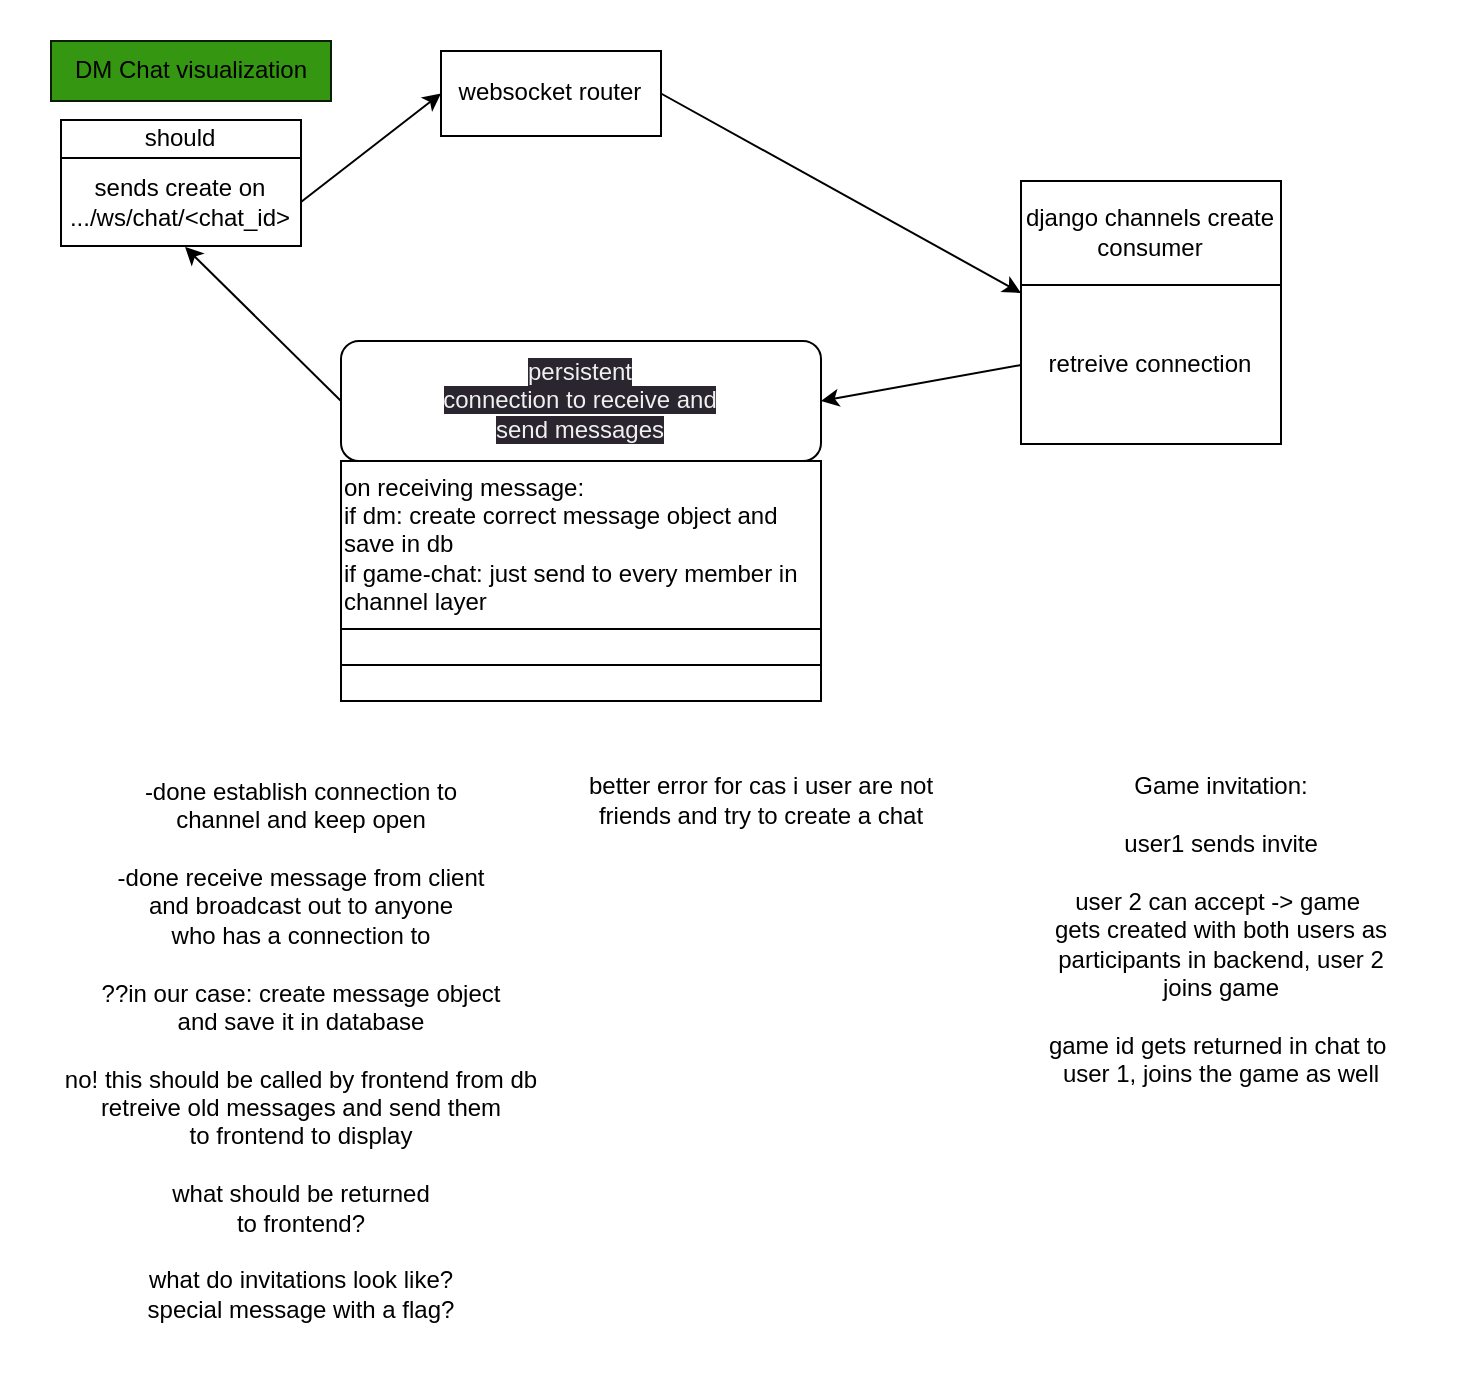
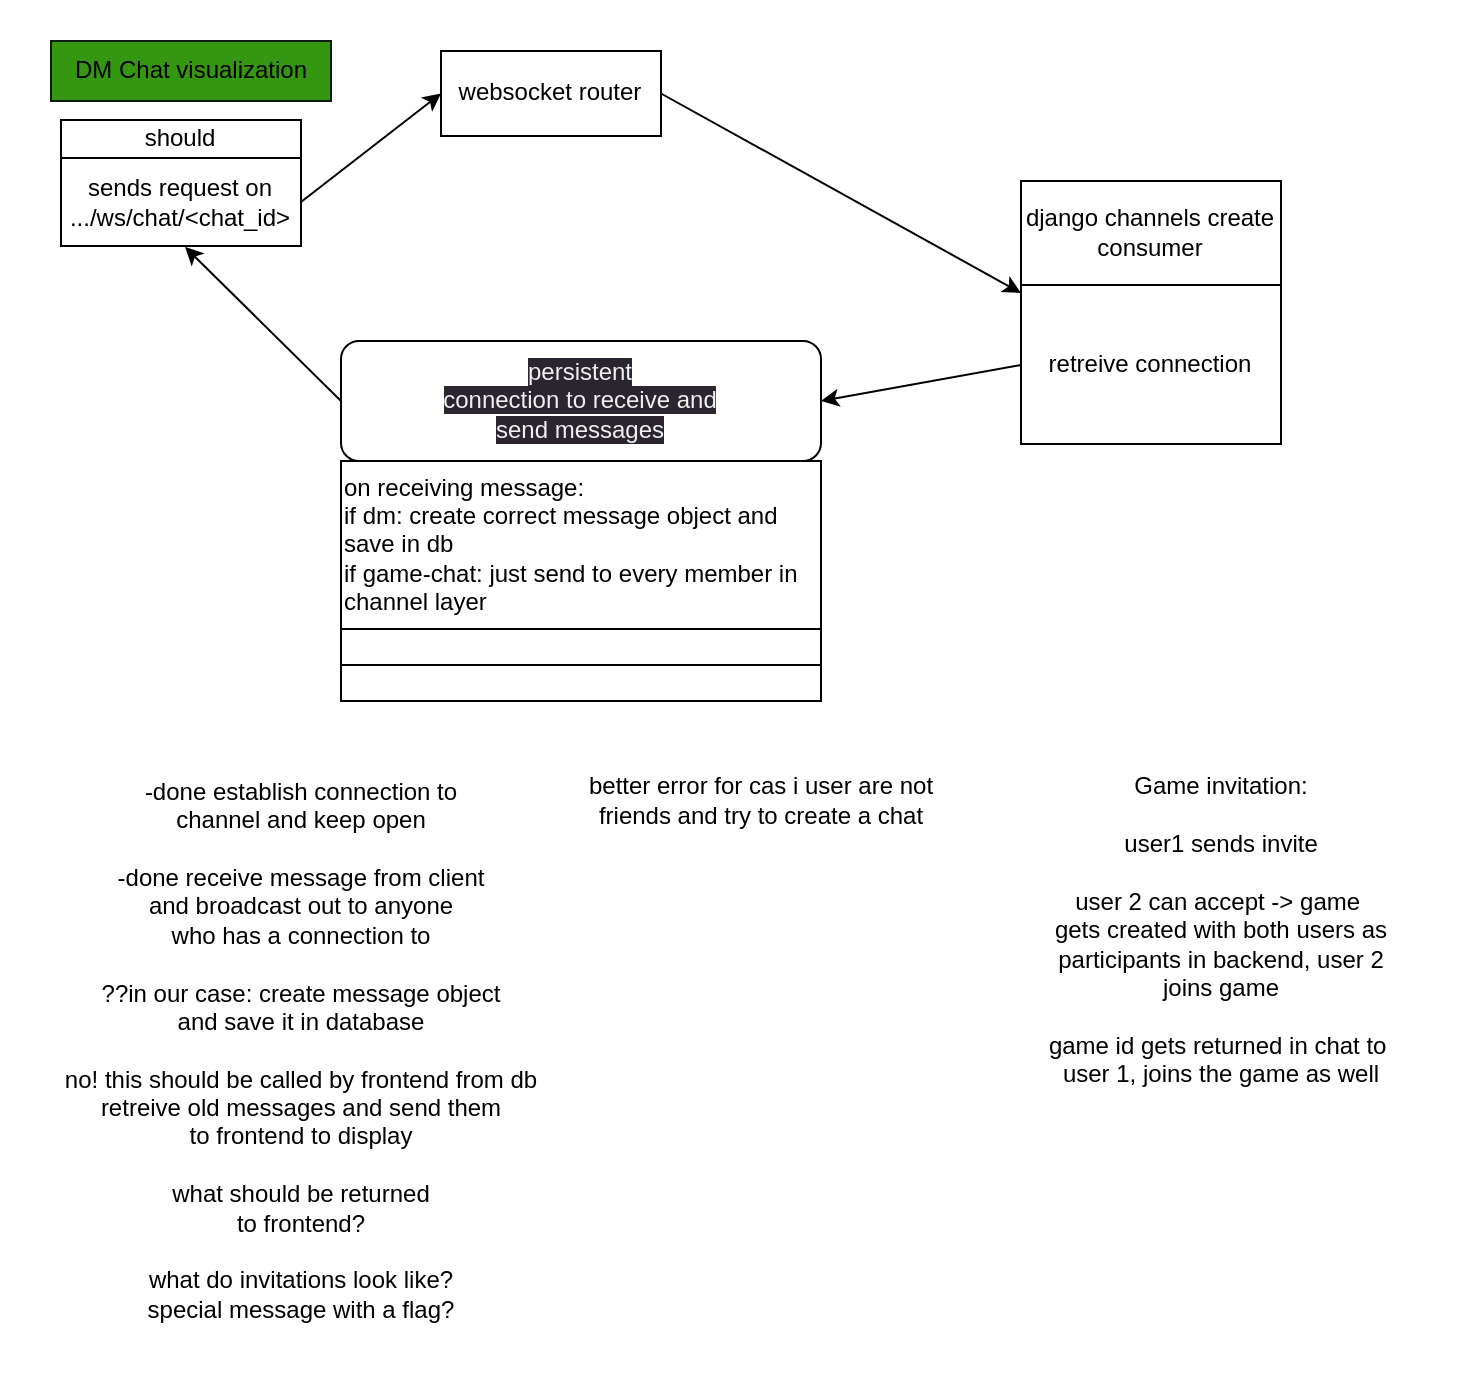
  <mxCell id="0" />
  <mxCell id="1" parent="0" />
  <mxCell id="2" style="edgeStyle=none;html=1;exitX=1;exitY=0.5;exitDx=0;exitDy=0;entryX=0;entryY=0.5;entryDx=0;entryDy=0;" parent="1" source="8" target="4" edge="1"><mxGeometry relative="1" as="geometry"><mxPoint x="250" y="120" as="targetPoint" /><mxPoint x="180" y="120" as="sourcePoint" /></mxGeometry></mxCell>
  <mxCell id="3" style="edgeStyle=none;html=1;exitX=1;exitY=0.5;exitDx=0;exitDy=0;" parent="1" source="4" target="13" edge="1"><mxGeometry relative="1" as="geometry"><mxPoint x="440" y="120.005" as="targetPoint" /></mxGeometry></mxCell>
  <mxCell id="4" value="websocket router" style="whiteSpace=wrap;html=1;shadow=0;" parent="1" vertex="1"><mxGeometry x="220" y="25" width="110" height="42.5" as="geometry" /></mxCell>
  <mxCell id="5" value="" style="shape=table;startSize=0;container=1;collapsible=0;childLayout=tableLayout;shadow=0;" parent="1" vertex="1"><mxGeometry x="30" y="59.5" width="120" height="63" as="geometry" /></mxCell>
  <mxCell id="6" value="" style="shape=tableRow;horizontal=0;startSize=0;swimlaneHead=0;swimlaneBody=0;top=0;left=0;bottom=0;right=0;collapsible=0;dropTarget=0;fillColor=none;points=[[0,0.5],[1,0.5]];portConstraint=eastwest;shadow=0;" parent="5" vertex="1"><mxGeometry width="120" height="19" as="geometry" /></mxCell>
  <mxCell id="7" value="should" style="shape=partialRectangle;html=1;whiteSpace=wrap;connectable=0;overflow=hidden;fillColor=none;top=0;left=0;bottom=0;right=0;pointerEvents=1;shadow=0;" parent="6" vertex="1"><mxGeometry width="120" height="19" as="geometry"><mxRectangle width="120" height="19" as="alternateBounds" /></mxGeometry></mxCell>
  <mxCell id="8" value="" style="shape=tableRow;horizontal=0;startSize=0;swimlaneHead=0;swimlaneBody=0;top=0;left=0;bottom=0;right=0;collapsible=0;dropTarget=0;fillColor=none;points=[[0,0.5],[1,0.5]];portConstraint=eastwest;shadow=0;" parent="5" vertex="1"><mxGeometry y="19" width="120" height="44" as="geometry" /></mxCell>
- <mxCell id="9" value="sends create on .../ws/chat/&amp;lt;chat_id&amp;gt;" style="shape=partialRectangle;html=1;whiteSpace=wrap;connectable=0;overflow=hidden;fillColor=none;top=0;left=0;bottom=0;right=0;pointerEvents=1;shadow=0;" parent="8" vertex="1"><mxGeometry width="120" height="44" as="geometry"><mxRectangle width="120" height="44" as="alternateBounds" /></mxGeometry></mxCell>
+ <mxCell id="9" value="sends request on .../ws/chat/&amp;lt;chat_id&amp;gt;" style="shape=partialRectangle;html=1;whiteSpace=wrap;connectable=0;overflow=hidden;fillColor=none;top=0;left=0;bottom=0;right=0;pointerEvents=1;shadow=0;" parent="8" vertex="1"><mxGeometry width="120" height="44" as="geometry"><mxRectangle width="120" height="44" as="alternateBounds" /></mxGeometry></mxCell>
  <mxCell id="10" value="" style="shape=table;startSize=0;container=1;collapsible=0;childLayout=tableLayout;shadow=0;" parent="1" vertex="1"><mxGeometry x="510" y="90" width="130" height="131.5" as="geometry" /></mxCell>
  <mxCell id="11" value="" style="shape=tableRow;horizontal=0;startSize=0;swimlaneHead=0;swimlaneBody=0;top=0;left=0;bottom=0;right=0;collapsible=0;dropTarget=0;fillColor=none;points=[[0,0.5],[1,0.5]];portConstraint=eastwest;shadow=0;" parent="10" vertex="1"><mxGeometry width="130" height="52" as="geometry" /></mxCell>
  <mxCell id="12" value="django channels create consumer" style="shape=partialRectangle;html=1;whiteSpace=wrap;connectable=0;overflow=hidden;fillColor=none;top=0;left=0;bottom=0;right=0;pointerEvents=1;shadow=0;" parent="11" vertex="1"><mxGeometry width="130" height="52" as="geometry"><mxRectangle width="130" height="52" as="alternateBounds" /></mxGeometry></mxCell>
  <mxCell id="13" value="" style="shape=tableRow;horizontal=0;startSize=0;swimlaneHead=0;swimlaneBody=0;top=0;left=0;bottom=0;right=0;collapsible=0;dropTarget=0;fillColor=none;points=[[0,0.5],[1,0.5]];portConstraint=eastwest;shadow=0;" parent="10" vertex="1"><mxGeometry y="52" width="130" height="80" as="geometry" /></mxCell>
  <mxCell id="14" value="retreive connection" style="shape=partialRectangle;html=1;whiteSpace=wrap;connectable=0;overflow=hidden;fillColor=none;top=0;left=0;bottom=0;right=0;pointerEvents=1;shadow=0;" parent="13" vertex="1"><mxGeometry width="130" height="80" as="geometry"><mxRectangle width="130" height="80" as="alternateBounds" /></mxGeometry></mxCell>
  <mxCell id="15" value="-done establish connection to&lt;br&gt;channel and keep open&lt;br&gt;&lt;br&gt;-done receive message from client&lt;br&gt;and broadcast out to anyone&lt;br&gt;who has a connection to&lt;br&gt;&lt;br&gt;??in our case: create message object&lt;br&gt;and save it in database&lt;br&gt;&lt;br&gt;no! this should be called by frontend from db&lt;br&gt;retreive old messages and send them&lt;br&gt;to frontend to display&lt;br&gt;&lt;br&gt;what should be returned&lt;br&gt;to frontend?&lt;br&gt;&lt;br&gt;what do invitations look like? &lt;br&gt;special message with a flag?" style="text;html=1;align=center;verticalAlign=middle;resizable=0;points=[];autosize=1;strokeColor=none;fillColor=none;shadow=0;" parent="1" vertex="1"><mxGeometry x="20" y="380" width="260" height="290" as="geometry" /></mxCell>
  <mxCell id="16" value="DM Chat visualization" style="text;html=1;align=center;verticalAlign=middle;resizable=0;points=[];autosize=1;strokeColor=#0C1D07;fillColor=#349611;" parent="1" vertex="1"><mxGeometry x="25" y="20" width="140" height="30" as="geometry" /></mxCell>
  <mxCell id="17" style="edgeStyle=none;html=1;exitX=0;exitY=0.5;exitDx=0;exitDy=0;entryX=0.517;entryY=1.011;entryDx=0;entryDy=0;entryPerimeter=0;startArrow=none;" parent="1" source="18" target="8" edge="1"><mxGeometry relative="1" as="geometry"><Array as="points" /><mxPoint x="410" y="201.5" as="sourcePoint" /></mxGeometry></mxCell>
  <mxCell id="18" value="&lt;span style=&quot;color: rgb(240, 240, 240); font-family: Helvetica; font-size: 12px; font-style: normal; font-variant-ligatures: normal; font-variant-caps: normal; font-weight: 400; letter-spacing: normal; orphans: 2; text-align: center; text-indent: 0px; text-transform: none; widows: 2; word-spacing: 0px; -webkit-text-stroke-width: 0px; background-color: rgb(42, 37, 47); text-decoration-thickness: initial; text-decoration-style: initial; text-decoration-color: initial; float: none; display: inline !important;&quot;&gt;persistent&lt;/span&gt;&lt;br style=&quot;border-color: rgb(0, 0, 0); color: rgb(240, 240, 240); font-family: Helvetica; font-size: 12px; font-style: normal; font-variant-ligatures: normal; font-variant-caps: normal; font-weight: 400; letter-spacing: normal; orphans: 2; text-align: center; text-indent: 0px; text-transform: none; widows: 2; word-spacing: 0px; -webkit-text-stroke-width: 0px; background-color: rgb(42, 37, 47); text-decoration-thickness: initial; text-decoration-style: initial; text-decoration-color: initial;&quot;&gt;&lt;span style=&quot;color: rgb(240, 240, 240); font-family: Helvetica; font-size: 12px; font-style: normal; font-variant-ligatures: normal; font-variant-caps: normal; font-weight: 400; letter-spacing: normal; orphans: 2; text-align: center; text-indent: 0px; text-transform: none; widows: 2; word-spacing: 0px; -webkit-text-stroke-width: 0px; background-color: rgb(42, 37, 47); text-decoration-thickness: initial; text-decoration-style: initial; text-decoration-color: initial; float: none; display: inline !important;&quot;&gt;connection to receive and&lt;/span&gt;&lt;br style=&quot;border-color: rgb(0, 0, 0); color: rgb(240, 240, 240); font-family: Helvetica; font-size: 12px; font-style: normal; font-variant-ligatures: normal; font-variant-caps: normal; font-weight: 400; letter-spacing: normal; orphans: 2; text-align: center; text-indent: 0px; text-transform: none; widows: 2; word-spacing: 0px; -webkit-text-stroke-width: 0px; background-color: rgb(42, 37, 47); text-decoration-thickness: initial; text-decoration-style: initial; text-decoration-color: initial;&quot;&gt;&lt;span style=&quot;color: rgb(240, 240, 240); font-family: Helvetica; font-size: 12px; font-style: normal; font-variant-ligatures: normal; font-variant-caps: normal; font-weight: 400; letter-spacing: normal; orphans: 2; text-align: center; text-indent: 0px; text-transform: none; widows: 2; word-spacing: 0px; -webkit-text-stroke-width: 0px; background-color: rgb(42, 37, 47); text-decoration-thickness: initial; text-decoration-style: initial; text-decoration-color: initial; float: none; display: inline !important;&quot;&gt;send messages&lt;/span&gt;" style="whiteSpace=wrap;html=1;rounded=1;" parent="1" vertex="1"><mxGeometry x="170" y="170" width="240" height="60" as="geometry" /></mxCell>
  <mxCell id="19" style="edgeStyle=none;html=1;exitX=0;exitY=0.5;exitDx=0;exitDy=0;entryX=1;entryY=0.5;entryDx=0;entryDy=0;" parent="1" source="13" target="18" edge="1"><mxGeometry relative="1" as="geometry" /></mxCell>
  <mxCell id="20" value="" style="shape=table;startSize=0;container=1;collapsible=0;childLayout=tableLayout;" parent="1" vertex="1"><mxGeometry x="170" y="230" width="240" height="120" as="geometry" /></mxCell>
  <mxCell id="21" value="" style="shape=tableRow;horizontal=0;startSize=0;swimlaneHead=0;swimlaneBody=0;top=0;left=0;bottom=0;right=0;collapsible=0;dropTarget=0;fillColor=none;points=[[0,0.5],[1,0.5]];portConstraint=eastwest;" parent="20" vertex="1"><mxGeometry width="240" height="84" as="geometry" /></mxCell>
  <mxCell id="22" value="on receiving message: &lt;br&gt;&lt;div style=&quot;&quot;&gt;&lt;span style=&quot;background-color: initial;&quot;&gt;if dm: create correct message object and save in db&lt;/span&gt;&lt;/div&gt;&lt;div style=&quot;&quot;&gt;&lt;span style=&quot;background-color: initial;&quot;&gt;if game-chat: just send to every member in&lt;br&gt;channel layer&lt;/span&gt;&lt;/div&gt;" style="shape=partialRectangle;html=1;whiteSpace=wrap;connectable=0;overflow=hidden;fillColor=none;top=0;left=0;bottom=0;right=0;pointerEvents=1;align=left;" parent="21" vertex="1"><mxGeometry width="240" height="84" as="geometry"><mxRectangle width="240" height="84" as="alternateBounds" /></mxGeometry></mxCell>
  <mxCell id="23" value="" style="shape=tableRow;horizontal=0;startSize=0;swimlaneHead=0;swimlaneBody=0;top=0;left=0;bottom=0;right=0;collapsible=0;dropTarget=0;fillColor=none;points=[[0,0.5],[1,0.5]];portConstraint=eastwest;" parent="20" vertex="1"><mxGeometry y="84" width="240" height="18" as="geometry" /></mxCell>
  <mxCell id="24" value="" style="shape=partialRectangle;html=1;whiteSpace=wrap;connectable=0;overflow=hidden;fillColor=none;top=0;left=0;bottom=0;right=0;pointerEvents=1;" parent="23" vertex="1"><mxGeometry width="240" height="18" as="geometry"><mxRectangle width="240" height="18" as="alternateBounds" /></mxGeometry></mxCell>
  <mxCell id="25" value="" style="shape=tableRow;horizontal=0;startSize=0;swimlaneHead=0;swimlaneBody=0;top=0;left=0;bottom=0;right=0;collapsible=0;dropTarget=0;fillColor=none;points=[[0,0.5],[1,0.5]];portConstraint=eastwest;" parent="20" vertex="1"><mxGeometry y="102" width="240" height="18" as="geometry" /></mxCell>
  <mxCell id="26" value="" style="shape=partialRectangle;html=1;whiteSpace=wrap;connectable=0;overflow=hidden;fillColor=none;top=0;left=0;bottom=0;right=0;pointerEvents=1;" parent="25" vertex="1"><mxGeometry width="240" height="18" as="geometry"><mxRectangle width="240" height="18" as="alternateBounds" /></mxGeometry></mxCell>
  <mxCell id="27" value="better error for cas i user are not&lt;br&gt;friends and try to create a chat" style="text;html=1;align=center;verticalAlign=middle;resizable=0;points=[];autosize=1;strokeColor=none;fillColor=none;" parent="1" vertex="1"><mxGeometry x="280" y="380" width="200" height="40" as="geometry" /></mxCell>
  <mxCell id="28" value="Game invitation:&lt;br&gt;&lt;br&gt;user1 sends invite&lt;br&gt;&lt;br&gt;user 2 can accept -&amp;gt; game&amp;nbsp;&lt;br&gt;gets created with both users as &lt;br&gt;participants in backend, user 2&lt;br&gt;joins game&lt;br&gt;&lt;br&gt;game id gets returned in chat to&amp;nbsp;&lt;br&gt;user 1, joins the game as well&lt;br&gt;" style="text;html=1;align=center;verticalAlign=middle;resizable=0;points=[];autosize=1;strokeColor=none;fillColor=none;" vertex="1" parent="1"><mxGeometry x="510" y="380" width="200" height="170" as="geometry" /></mxCell>
